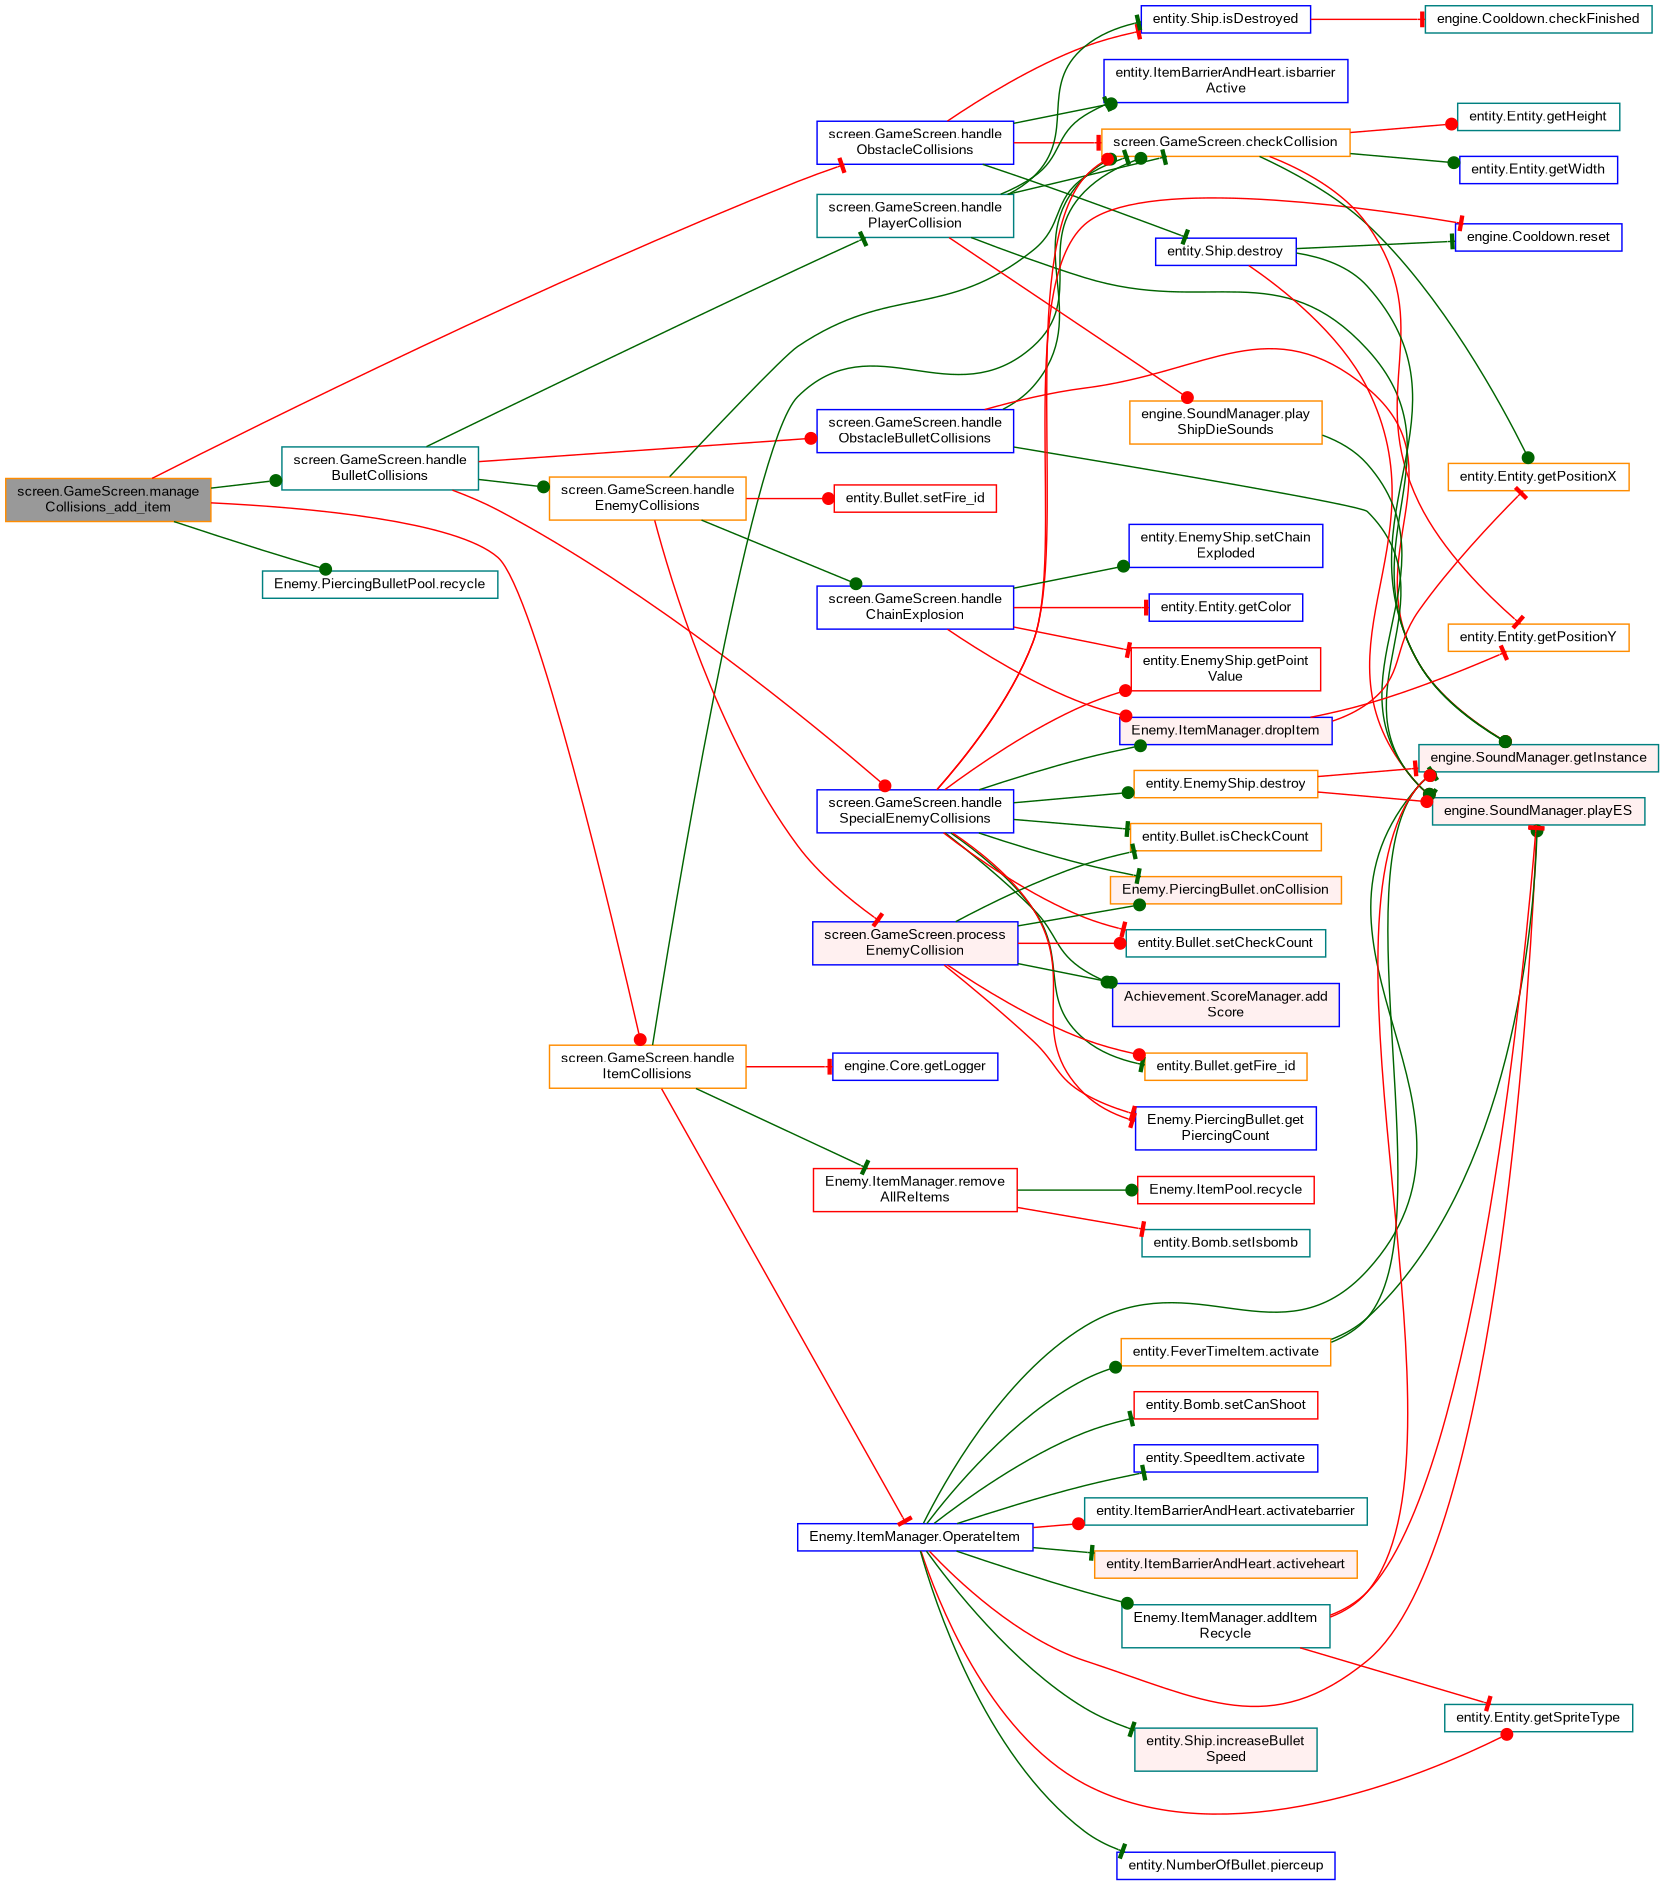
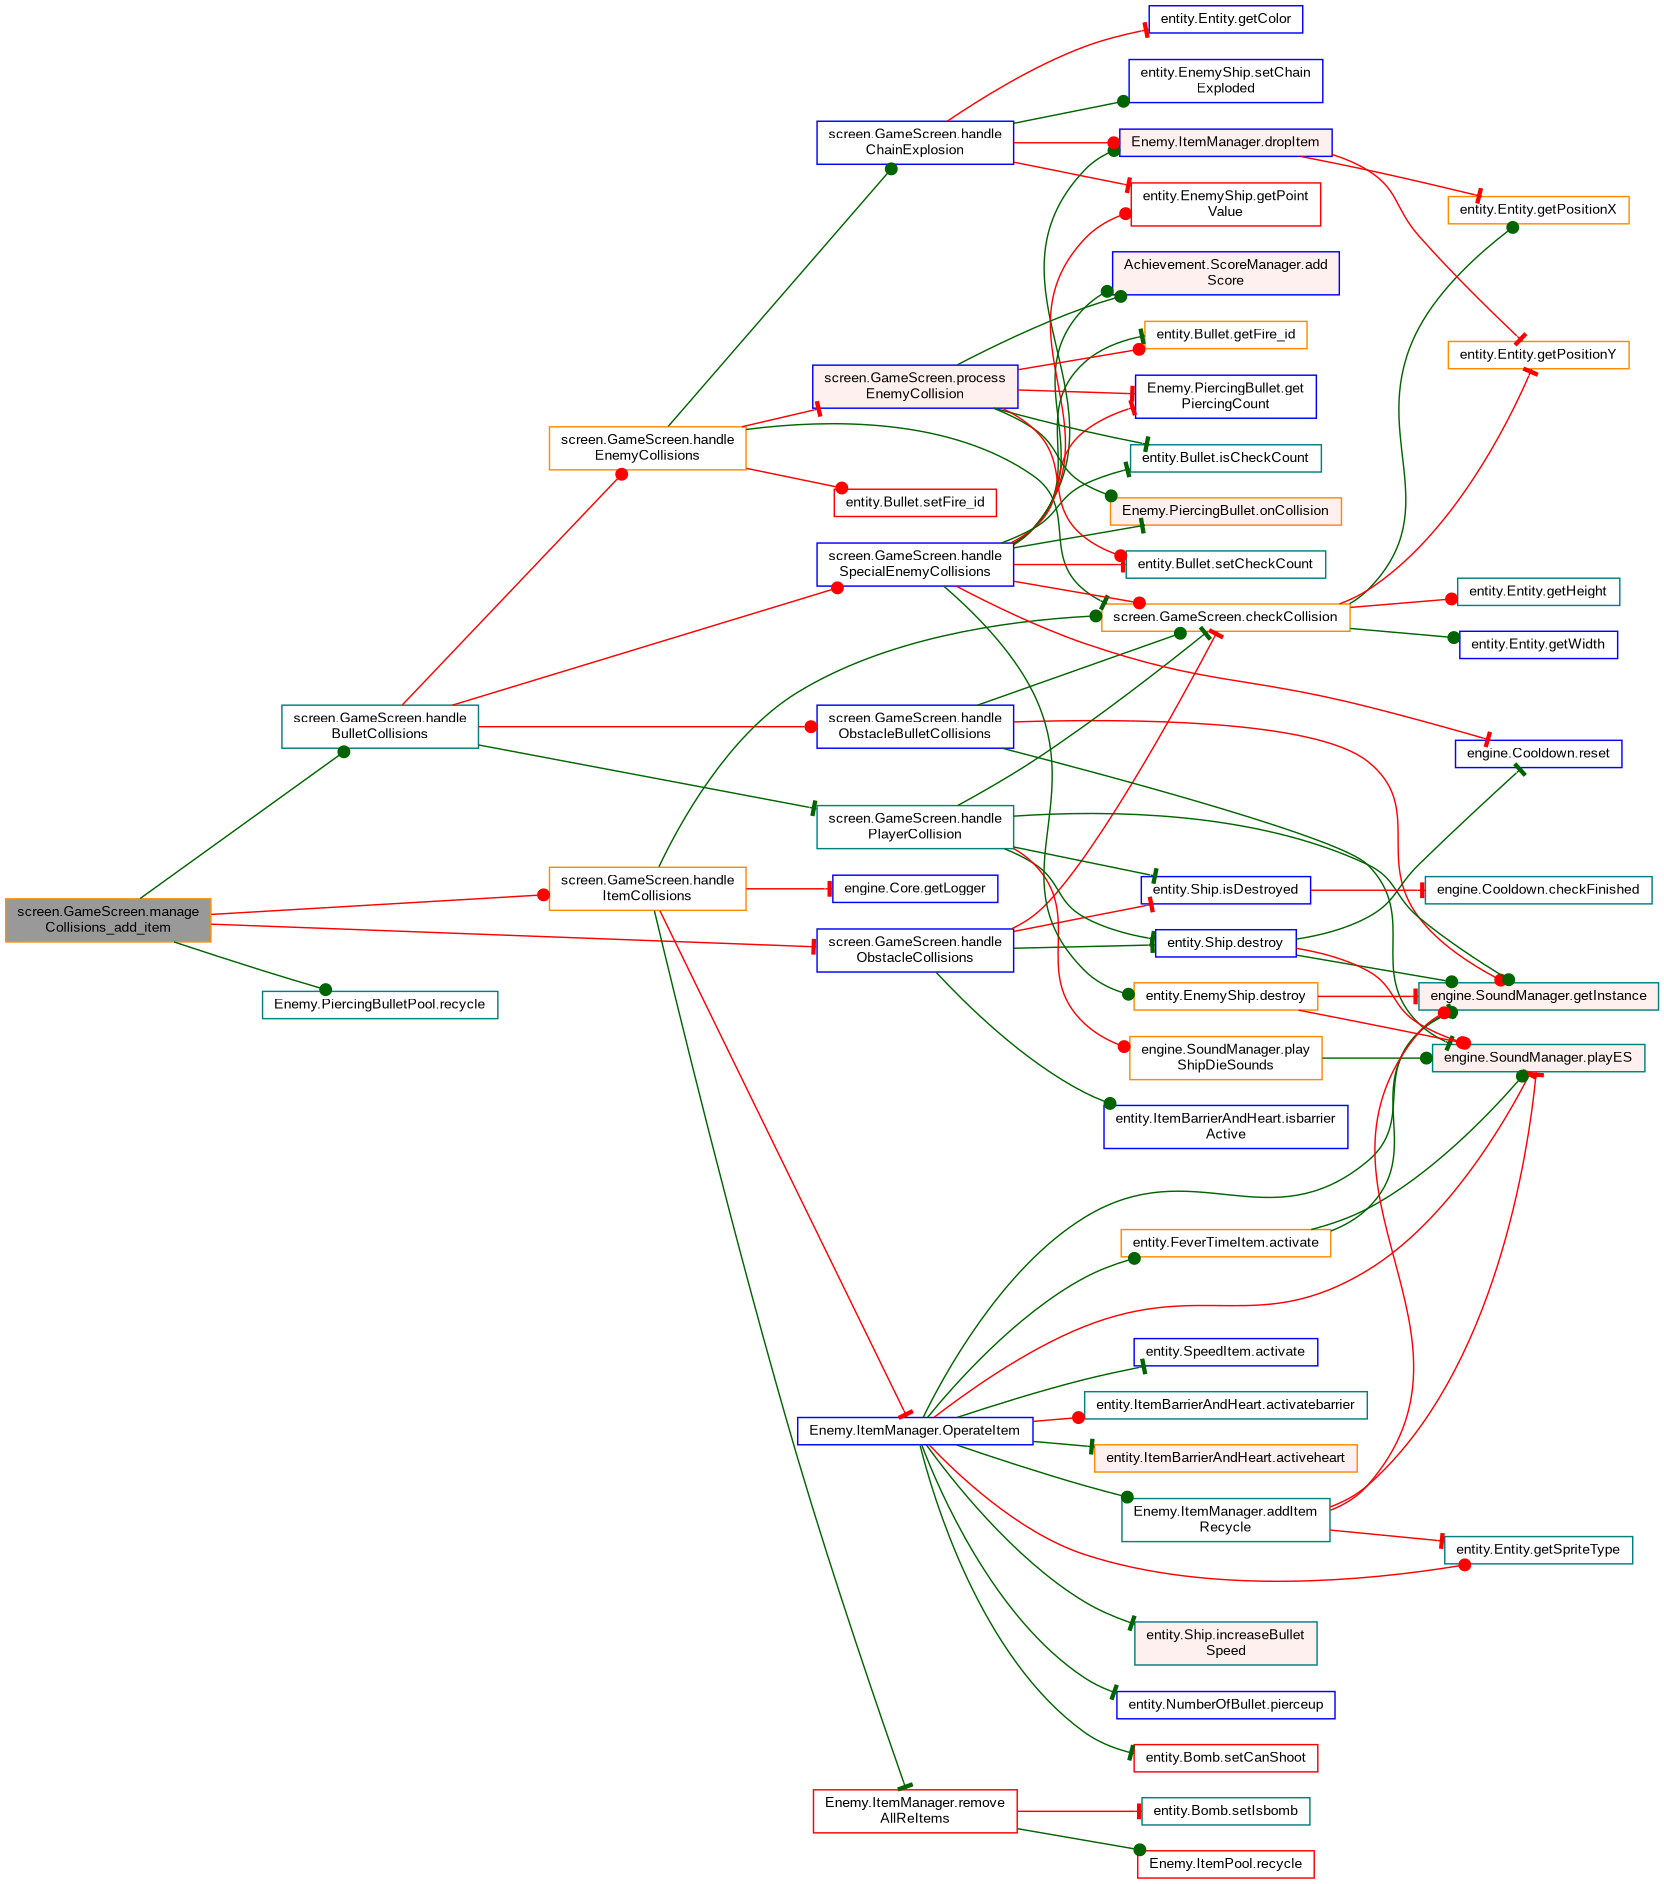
  digraph {
    fontname="Liberation Sans"
    rankdir=LR
    node [color=blue fillcolor=white fontname="Liberation Sans" fontsize=10 shape=box style=filled]
    edge [arrowhead=dot color=darkgreen fontname="Liberation Sans" fontsize=10 labelfontname=Helvetica labelfontsize=10 style=solid]
    n1 [color=darkorange fillcolor=grey60 fontcolor=black height=0.2 label="screen.GameScreen.manage\lCollisions_add_item" width=0.4]
    n2 [color=teal height=0.2 label="screen.GameScreen.handle\lBulletCollisions" width=0.4]
    n3 [color=darkorange height=0.2 label="screen.GameScreen.handle\lItemCollisions" width=0.4]
    n4 [height=0.2 label="screen.GameScreen.handle\lObstacleCollisions" width=0.4]
    n5 [color=teal height=0.2 label="Enemy.PiercingBulletPool.recycle" width=0.4]
    n6 [color=darkorange height=0.2 label="screen.GameScreen.handle\lEnemyCollisions" width=0.4]
    n7 [height=0.2 label="screen.GameScreen.handle\lObstacleBulletCollisions" width=0.4]
    n8 [color=teal height=0.2 label="screen.GameScreen.handle\lPlayerCollision" width=0.4]
    n9 [height=0.2 label="screen.GameScreen.handle\lSpecialEnemyCollisions" width=0.4]
    n10 [color=darkorange height=0.2 label="screen.GameScreen.checkCollision" width=0.4]
    n11 [height=0.2 label="engine.Core.getLogger" width=0.4]
    n12 [height=0.2 label="Enemy.ItemManager.OperateItem" width=0.4]
    n13 [color=red height=0.2 label="Enemy.ItemManager.remove\lAllReItems" width=0.4]
    n14 [height=0.2 label="entity.Ship.destroy" width=0.4]
    n15 [height=0.2 label="entity.Ship.isDestroyed" width=0.4]
    n16 [height=0.2 label="entity.ItemBarrierAndHeart.isbarrier\lActive" width=0.4]
    n17 [height=0.2 label="screen.GameScreen.handle\lChainExplosion" width=0.4]
    n18 [fillcolor="#FFF0F0" height=0.2 label="screen.GameScreen.process\lEnemyCollision" width=0.4]
    n19 [color=red height=0.2 label="entity.Bullet.setFire_id" width=0.4]
    n20 [color=teal fillcolor="#FFF0F0" height=0.2 label="engine.SoundManager.getInstance" width=0.4]
    n21 [color=teal fillcolor="#FFF0F0" height=0.2 label="engine.SoundManager.playES" width=0.4]
    n22 [color=darkorange height=0.2 label="engine.SoundManager.play\lShipDieSounds" width=0.4]
    n23 [fillcolor="#FFF0F0" height=0.2 label="Enemy.ItemManager.dropItem" width=0.4]
    n24 [color=red height=0.2 label="entity.EnemyShip.getPoint\lValue" width=0.4]
    n25 [fillcolor="#FFF0F0" height=0.2 label="Achievement.ScoreManager.add\lScore" width=0.4]
    n26 [color=darkorange height=0.2 label="entity.Bullet.getFire_id" width=0.4]
    n27 [height=0.2 label="Enemy.PiercingBullet.get\lPiercingCount" width=0.4]
-   n28 [color=darkorange height=0.2 label="entity.Bullet.isCheckCount" width=0.4]
+   n28 [color=teal height=0.2 label="entity.Bullet.isCheckCount" width=0.4]
    n29 [color=darkorange fillcolor="#FFF0F0" height=0.2 label="Enemy.PiercingBullet.onCollision" width=0.4]
    n30 [color=teal height=0.2 label="entity.Bullet.setCheckCount" width=0.4]
    n31 [height=0.2 label="engine.Cooldown.reset" width=0.4]
    n32 [color=darkorange height=0.2 label="entity.EnemyShip.destroy" width=0.4]
    n33 [color=teal height=0.2 label="entity.Entity.getHeight" width=0.4]
    n34 [color=darkorange height=0.2 label="entity.Entity.getPositionX" width=0.4]
    n35 [color=darkorange height=0.2 label="entity.Entity.getPositionY" width=0.4]
    n36 [height=0.2 label="entity.Entity.getWidth" width=0.4]
    n37 [height=0.2 label="entity.Entity.getColor" width=0.4]
    n38 [height=0.2 label="entity.EnemyShip.setChain\lExploded" width=0.4]
    n39 [color=teal height=0.2 label="engine.Cooldown.checkFinished" width=0.4]
    n40 [color=darkorange height=0.2 label="entity.FeverTimeItem.activate" width=0.4]
    n41 [height=0.2 label="entity.SpeedItem.activate" width=0.4]
    n42 [color=teal height=0.2 label="entity.ItemBarrierAndHeart.activatebarrier" width=0.4]
    n43 [color=darkorange fillcolor="#FFF0F0" height=0.2 label="entity.ItemBarrierAndHeart.activeheart" width=0.4]
    n44 [color=teal height=0.2 label="Enemy.ItemManager.addItem\lRecycle" width=0.4]
    n45 [color=teal height=0.2 label="entity.Entity.getSpriteType" width=0.4]
    n46 [color=teal fillcolor="#FFF0F0" height=0.2 label="entity.Ship.increaseBullet\lSpeed" width=0.4]
    n47 [height=0.2 label="entity.NumberOfBullet.pierceup" width=0.4]
    n48 [color=red height=0.2 label="entity.Bomb.setCanShoot" width=0.4]
    n49 [color=teal height=0.2 label="entity.Bomb.setIsbomb" width=0.4]
    n50 [color=red height=0.2 label="Enemy.ItemPool.recycle" width=0.4]
    n1 -> n2
    n1 -> n3 [color=red]
    n1 -> n4 [arrowhead=tee color=red]
    n1 -> n5
-   n2 -> n6
+   n2 -> n6 [color=red]
    n2 -> n7 [color=red]
    n2 -> n8 [arrowhead=tee]
    n2 -> n9 [color=red]
    n3 -> n10
    n3 -> n11 [arrowhead=tee color=red]
    n3 -> n12 [arrowhead=tee color=red]
    n3 -> n13 [arrowhead=tee]
    n4 -> n10 [arrowhead=tee color=red]
    n4 -> n14 [arrowhead=tee]
    n4 -> n15 [arrowhead=tee color=red]
    n4 -> n16
    n6 -> n10 [arrowhead=tee]
    n6 -> n17
    n6 -> n18 [arrowhead=tee color=red]
    n6 -> n19 [color=red]
    n7 -> n10
    n7 -> n20 [color=red]
    n7 -> n21 [arrowhead=tee]
    n8 -> n10 [arrowhead=tee]
-   n8 -> n16 [arrowhead=tee]
+   n8 -> n14 [arrowhead=tee]
    n8 -> n15 [arrowhead=tee]
    n8 -> n20
    n8 -> n22 [color=red]
    n9 -> n10 [color=red]
    n9 -> n23
    n9 -> n24 [color=red]
    n9 -> n25
    n9 -> n26 [arrowhead=tee]
    n9 -> n27 [arrowhead=tee color=red]
    n9 -> n28 [arrowhead=tee]
    n9 -> n29 [arrowhead=tee]
    n9 -> n30 [arrowhead=tee color=red]
    n9 -> n31 [arrowhead=tee color=red]
    n9 -> n32
    n10 -> n33 [color=red]
    n10 -> n34
    n10 -> n35 [arrowhead=tee color=red]
    n10 -> n36
    n12 -> n20
    n12 -> n21 [arrowhead=tee color=red]
    n12 -> n40
    n12 -> n41 [arrowhead=tee]
    n12 -> n42 [color=red]
    n12 -> n43 [arrowhead=tee]
    n12 -> n44
    n12 -> n45 [color=red]
    n12 -> n46 [arrowhead=tee]
    n12 -> n47 [arrowhead=tee]
    n12 -> n48 [arrowhead=tee]
    n13 -> n49 [arrowhead=tee color=red]
    n13 -> n50
    n14 -> n20
    n14 -> n21 [color=red]
    n14 -> n31 [arrowhead=tee]
    n15 -> n39 [arrowhead=tee color=red]
    n17 -> n23 [color=red]
    n17 -> n24 [arrowhead=tee color=red]
    n17 -> n37 [arrowhead=tee color=red]
    n17 -> n38
    n18 -> n25
    n18 -> n26 [color=red]
    n18 -> n27 [arrowhead=tee color=red]
    n18 -> n28 [arrowhead=tee]
    n18 -> n29
    n18 -> n30 [color=red]
    n22 -> n21
    n23 -> n34 [arrowhead=tee color=red]
    n23 -> n35 [arrowhead=tee color=red]
    n32 -> n20 [arrowhead=tee color=red]
    n32 -> n21 [color=red]
    n40 -> n20 [arrowhead=tee]
    n40 -> n21
    n44 -> n20 [color=red]
    n44 -> n21 [arrowhead=tee color=red]
    n44 -> n45 [arrowhead=tee color=red]
  }
